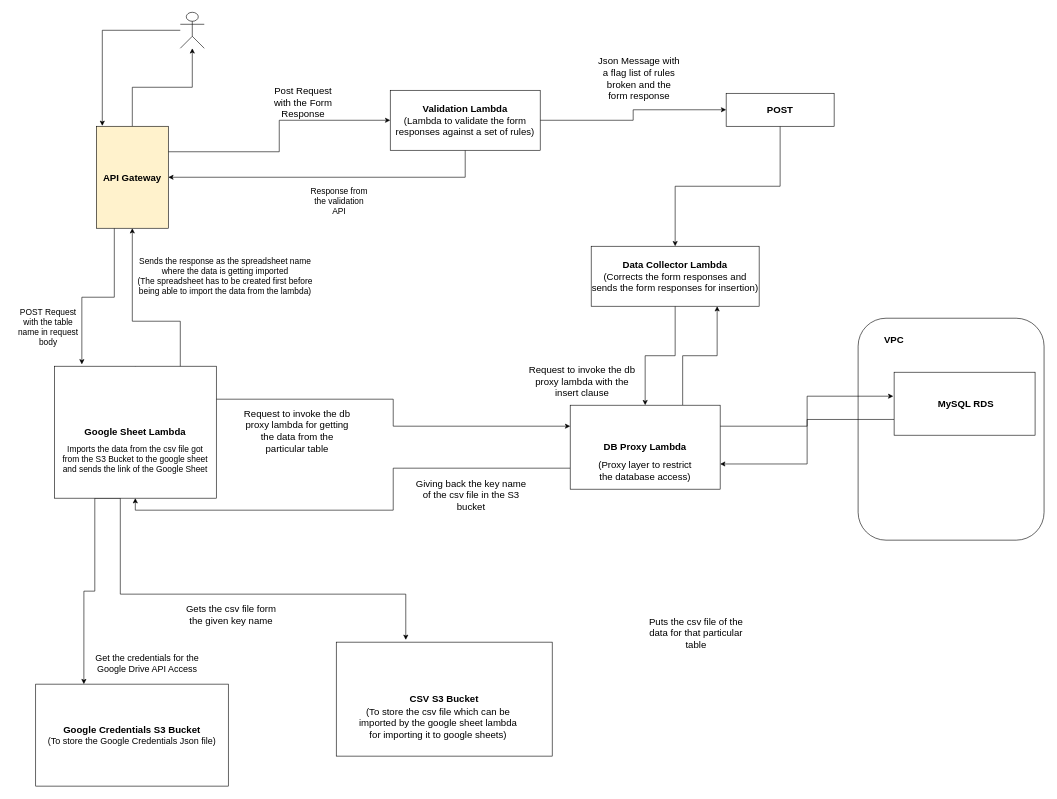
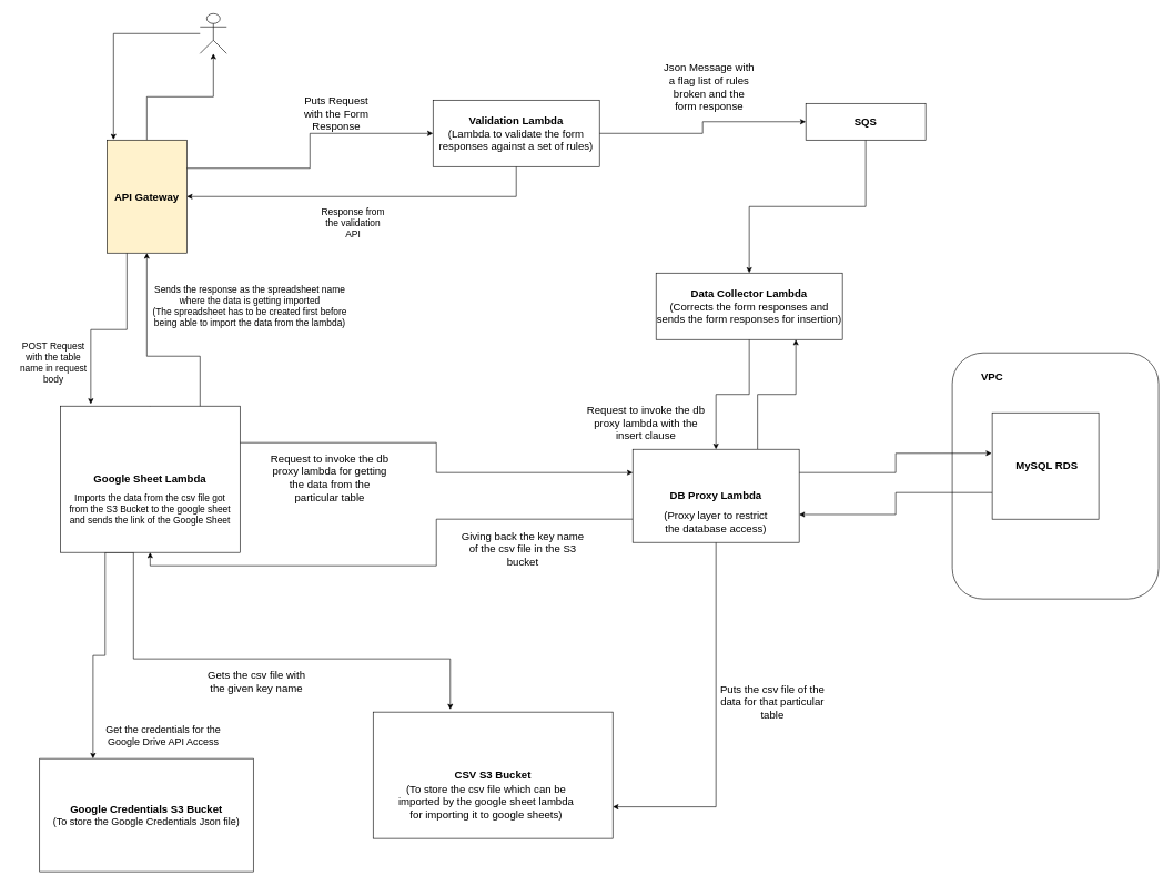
  <mxCell id="0" />
  <mxCell id="1" parent="0" />
  <mxCell id="2" style="edgeStyle=orthogonalEdgeStyle;rounded=0;orthogonalLoop=1;jettySize=auto;html=1;exitX=1;exitY=0.25;exitDx=0;exitDy=0;entryX=0;entryY=0.5;entryDx=0;entryDy=0;fontSize=16;" parent="1" source="5" target="8" edge="1"><mxGeometry relative="1" as="geometry" /></mxCell>
  <mxCell id="3" style="edgeStyle=orthogonalEdgeStyle;rounded=0;orthogonalLoop=1;jettySize=auto;html=1;exitX=0.25;exitY=1;exitDx=0;exitDy=0;entryX=0.17;entryY=-0.014;entryDx=0;entryDy=0;entryPerimeter=0;fontSize=16;" parent="1" source="5" target="19" edge="1"><mxGeometry relative="1" as="geometry" /></mxCell>
  <mxCell id="4" style="edgeStyle=orthogonalEdgeStyle;rounded=0;orthogonalLoop=1;jettySize=auto;html=1;exitX=0.5;exitY=0;exitDx=0;exitDy=0;fontSize=16;" parent="1" source="5" target="21" edge="1"><mxGeometry relative="1" as="geometry"><mxPoint x="220" y="110" as="targetPoint" /></mxGeometry></mxCell>
  <mxCell id="5" value="&lt;b&gt;&lt;font style=&quot;font-size: 16px&quot;&gt;API Gateway&lt;/font&gt;&lt;/b&gt;" style="rounded=0;whiteSpace=wrap;html=1;fillColor=#fff2cc;" parent="1" vertex="1"><mxGeometry x="160" y="210" width="120" height="170" as="geometry" /></mxCell>
  <mxCell id="6" style="edgeStyle=orthogonalEdgeStyle;rounded=0;orthogonalLoop=1;jettySize=auto;html=1;exitX=0.5;exitY=1;exitDx=0;exitDy=0;fontSize=16;" parent="1" source="8" target="5" edge="1"><mxGeometry relative="1" as="geometry" /></mxCell>
  <mxCell id="7" style="edgeStyle=orthogonalEdgeStyle;rounded=0;orthogonalLoop=1;jettySize=auto;html=1;fontSize=16;" parent="1" source="8" target="10" edge="1"><mxGeometry relative="1" as="geometry" /></mxCell>
  <mxCell id="8" value="&lt;div&gt;&lt;b&gt;Validation Lambda&lt;br&gt;&lt;/b&gt;&lt;/div&gt;&lt;div&gt;(Lambda to validate the form responses against a set of rules)&lt;br&gt;&lt;/div&gt;" style="rounded=0;whiteSpace=wrap;html=1;fontSize=16;" parent="1" vertex="1"><mxGeometry x="650" y="150" width="250" height="100" as="geometry" /></mxCell>
  <mxCell id="9" style="edgeStyle=orthogonalEdgeStyle;rounded=0;orthogonalLoop=1;jettySize=auto;html=1;exitX=0.5;exitY=1;exitDx=0;exitDy=0;entryX=0.5;entryY=0;entryDx=0;entryDy=0;fontSize=16;" parent="1" source="10" target="12" edge="1"><mxGeometry relative="1" as="geometry" /></mxCell>
- <mxCell id="10" value="&lt;b&gt;POST&lt;/b&gt;" style="rounded=0;whiteSpace=wrap;html=1;fontSize=16;" parent="1" vertex="1"><mxGeometry x="1210" y="155" width="180" height="55" as="geometry" /></mxCell>
+ <mxCell id="10" value="&lt;b&gt;SQS&lt;/b&gt;" style="rounded=0;whiteSpace=wrap;html=1;fontSize=16;" parent="1" vertex="1"><mxGeometry x="1210" y="155" width="180" height="55" as="geometry" /></mxCell>
  <mxCell id="11" style="edgeStyle=orthogonalEdgeStyle;rounded=0;orthogonalLoop=1;jettySize=auto;html=1;exitX=0.5;exitY=1;exitDx=0;exitDy=0;entryX=0.5;entryY=0;entryDx=0;entryDy=0;fontSize=16;" parent="1" source="12" target="26" edge="1"><mxGeometry relative="1" as="geometry" /></mxCell>
  <mxCell id="12" value="&lt;div&gt;&lt;b&gt;Data Collector Lambda&lt;/b&gt;&lt;/div&gt;&lt;div&gt;(Corrects the form responses and &lt;br&gt;&lt;/div&gt;sends the form responses for insertion)" style="rounded=0;whiteSpace=wrap;html=1;fontSize=16;" parent="1" vertex="1"><mxGeometry x="985" y="410" width="280" height="100" as="geometry" /></mxCell>
  <mxCell id="13" style="edgeStyle=orthogonalEdgeStyle;rounded=0;orthogonalLoop=1;jettySize=auto;html=1;exitX=0;exitY=0.75;exitDx=0;exitDy=0;entryX=1;entryY=0.7;entryDx=0;entryDy=0;entryPerimeter=0;fontSize=16;" parent="1" source="14" target="26" edge="1"><mxGeometry relative="1" as="geometry" /></mxCell>
- <mxCell id="14" value="&amp;nbsp;&lt;b&gt;MySQL RDS&lt;/b&gt;" style="rounded=0;whiteSpace=wrap;html=1;fontSize=16;" parent="1" vertex="1"><mxGeometry x="1490" y="620" width="235" height="105" as="geometry" /></mxCell>
+ <mxCell id="14" value="&amp;nbsp;&lt;b&gt;MySQL RDS&lt;/b&gt;" style="rounded=0;whiteSpace=wrap;html=1;fontSize=16;" parent="1" vertex="1"><mxGeometry x="1490" y="620" width="160" height="160" as="geometry" /></mxCell>
  <mxCell id="15" style="edgeStyle=orthogonalEdgeStyle;rounded=0;orthogonalLoop=1;jettySize=auto;html=1;exitX=0.5;exitY=0;exitDx=0;exitDy=0;entryX=0.5;entryY=1;entryDx=0;entryDy=0;fontSize=16;" parent="1" source="19" target="5" edge="1"><mxGeometry relative="1" as="geometry"><Array as="points"><mxPoint x="300" y="690" /><mxPoint x="300" y="535" /><mxPoint x="220" y="535" /></Array></mxGeometry></mxCell>
  <mxCell id="16" style="edgeStyle=orthogonalEdgeStyle;rounded=0;orthogonalLoop=1;jettySize=auto;html=1;exitX=1;exitY=0.25;exitDx=0;exitDy=0;entryX=0;entryY=0.25;entryDx=0;entryDy=0;fontSize=16;" parent="1" source="19" target="26" edge="1"><mxGeometry relative="1" as="geometry" /></mxCell>
  <mxCell id="17" style="edgeStyle=orthogonalEdgeStyle;rounded=0;orthogonalLoop=1;jettySize=auto;html=1;exitX=0.25;exitY=1;exitDx=0;exitDy=0;entryX=0.322;entryY=-0.02;entryDx=0;entryDy=0;entryPerimeter=0;fontSize=16;" parent="1" source="19" target="27" edge="1"><mxGeometry relative="1" as="geometry"><Array as="points"><mxPoint x="200" y="830" /><mxPoint x="200" y="990" /><mxPoint x="676" y="990" /></Array></mxGeometry></mxCell>
  <mxCell id="18" style="edgeStyle=orthogonalEdgeStyle;rounded=0;orthogonalLoop=1;jettySize=auto;html=1;exitX=0.25;exitY=1;exitDx=0;exitDy=0;entryX=0.25;entryY=0;entryDx=0;entryDy=0;" parent="1" source="19" target="43" edge="1"><mxGeometry relative="1" as="geometry" /></mxCell>
  <mxCell id="19" value="&lt;b&gt;Google Sheet Lambda&lt;/b&gt;" style="rounded=0;whiteSpace=wrap;html=1;fontSize=16;" parent="1" vertex="1"><mxGeometry x="90" y="610" width="270" height="220" as="geometry" /></mxCell>
  <mxCell id="20" style="edgeStyle=orthogonalEdgeStyle;rounded=0;orthogonalLoop=1;jettySize=auto;html=1;entryX=0.083;entryY=-0.004;entryDx=0;entryDy=0;entryPerimeter=0;fontSize=16;" parent="1" source="21" target="5" edge="1"><mxGeometry relative="1" as="geometry" /></mxCell>
  <mxCell id="21" value="" style="shape=umlActor;verticalLabelPosition=bottom;verticalAlign=top;html=1;outlineConnect=0;fontSize=16;" parent="1" vertex="1"><mxGeometry x="300" y="20" width="40" height="60" as="geometry" /></mxCell>
  <mxCell id="22" style="edgeStyle=orthogonalEdgeStyle;rounded=0;orthogonalLoop=1;jettySize=auto;html=1;exitX=0.75;exitY=0;exitDx=0;exitDy=0;entryX=0.75;entryY=1;entryDx=0;entryDy=0;fontSize=16;" parent="1" source="26" target="12" edge="1"><mxGeometry relative="1" as="geometry" /></mxCell>
  <mxCell id="23" style="edgeStyle=orthogonalEdgeStyle;rounded=0;orthogonalLoop=1;jettySize=auto;html=1;exitX=1;exitY=0.25;exitDx=0;exitDy=0;entryX=-0.006;entryY=0.381;entryDx=0;entryDy=0;entryPerimeter=0;fontSize=16;" parent="1" source="26" target="14" edge="1"><mxGeometry relative="1" as="geometry" /></mxCell>
+ <mxCell id="24" style="edgeStyle=orthogonalEdgeStyle;rounded=0;orthogonalLoop=1;jettySize=auto;html=1;exitX=0.5;exitY=1;exitDx=0;exitDy=0;entryX=1;entryY=0.75;entryDx=0;entryDy=0;fontSize=16;" parent="1" source="26" target="27" edge="1"><mxGeometry relative="1" as="geometry" /></mxCell>
  <mxCell id="25" style="edgeStyle=orthogonalEdgeStyle;rounded=0;orthogonalLoop=1;jettySize=auto;html=1;exitX=0;exitY=0.75;exitDx=0;exitDy=0;fontSize=16;entryX=0.5;entryY=1;entryDx=0;entryDy=0;" parent="1" source="26" target="19" edge="1"><mxGeometry relative="1" as="geometry"><mxPoint x="670" y="850" as="targetPoint" /></mxGeometry></mxCell>
  <mxCell id="26" value="&lt;font style=&quot;font-size: 16px;&quot;&gt;&lt;b&gt;DB Proxy Lambda&lt;/b&gt;&lt;/font&gt;" style="rounded=0;whiteSpace=wrap;html=1;" parent="1" vertex="1"><mxGeometry x="950" y="675" width="250" height="140" as="geometry" /></mxCell>
  <mxCell id="27" value="&lt;div&gt;&lt;b&gt;CSV S3 Bucket&lt;/b&gt;&lt;/div&gt;" style="rounded=0;whiteSpace=wrap;html=1;fontSize=16;" parent="1" vertex="1"><mxGeometry x="560" y="1070" width="360" height="190" as="geometry" /></mxCell>
  <mxCell id="28" value="" style="rounded=1;whiteSpace=wrap;html=1;glass=0;fillColor=none;" parent="1" vertex="1"><mxGeometry x="1430" y="530" width="310" height="370" as="geometry" /></mxCell>
  <mxCell id="29" value="&lt;font size=&quot;1&quot;&gt;&lt;b style=&quot;font-size: 16px;&quot;&gt;VPC&lt;/b&gt;&lt;/font&gt;" style="text;html=1;strokeColor=none;fillColor=none;align=center;verticalAlign=middle;whiteSpace=wrap;rounded=0;glass=0;" parent="1" vertex="1"><mxGeometry x="1460" y="550" width="60" height="30" as="geometry" /></mxCell>
- <mxCell id="30" value="Post Request with the Form Response" style="text;html=1;strokeColor=none;fillColor=none;align=center;verticalAlign=middle;whiteSpace=wrap;rounded=0;glass=0;fontSize=16;" parent="1" vertex="1"><mxGeometry x="440" y="155" width="130" height="30" as="geometry" /></mxCell>
+ <mxCell id="30" value="Puts Request with the Form Response" style="text;html=1;strokeColor=none;fillColor=none;align=center;verticalAlign=middle;whiteSpace=wrap;rounded=0;glass=0;fontSize=16;" parent="1" vertex="1"><mxGeometry x="440" y="155" width="130" height="30" as="geometry" /></mxCell>
  <mxCell id="31" value="Json Message with a flag list of rules broken and the form response" style="text;html=1;strokeColor=none;fillColor=none;align=center;verticalAlign=middle;whiteSpace=wrap;rounded=0;glass=0;fontSize=16;" parent="1" vertex="1"><mxGeometry x="995" y="70" width="140" height="120" as="geometry" /></mxCell>
  <mxCell id="32" value="Request to invoke the db proxy lambda with the insert clause" style="text;html=1;strokeColor=none;fillColor=none;align=center;verticalAlign=middle;whiteSpace=wrap;rounded=0;glass=0;fontSize=16;" parent="1" vertex="1"><mxGeometry x="880" y="595" width="180" height="80" as="geometry" /></mxCell>
  <mxCell id="33" value="(Proxy layer to restrict the database access)" style="text;html=1;strokeColor=none;fillColor=none;align=center;verticalAlign=middle;whiteSpace=wrap;rounded=0;glass=0;fontSize=16;" parent="1" vertex="1"><mxGeometry x="995" y="770" width="160" height="30" as="geometry" /></mxCell>
  <mxCell id="34" value="(To store the csv file which can be imported by the google sheet lambda for importing it to google sheets)" style="text;html=1;strokeColor=none;fillColor=none;align=center;verticalAlign=middle;whiteSpace=wrap;rounded=0;glass=0;fontSize=16;" parent="1" vertex="1"><mxGeometry x="590" y="1190" width="280" height="30" as="geometry" /></mxCell>
  <mxCell id="35" value="Request to invoke the db proxy lambda for getting the data from the particular table" style="text;html=1;strokeColor=none;fillColor=none;align=center;verticalAlign=middle;whiteSpace=wrap;rounded=0;glass=0;fontSize=16;" parent="1" vertex="1"><mxGeometry x="405" y="675" width="180" height="85" as="geometry" /></mxCell>
  <mxCell id="36" value="Giving back the key name of the csv file in the S3 bucket" style="text;html=1;strokeColor=none;fillColor=none;align=center;verticalAlign=middle;whiteSpace=wrap;rounded=0;glass=0;fontSize=16;" parent="1" vertex="1"><mxGeometry x="690" y="810" width="190" height="30" as="geometry" /></mxCell>
  <mxCell id="37" value="Puts the csv file of the data for that particular table " style="text;html=1;strokeColor=none;fillColor=none;align=center;verticalAlign=middle;whiteSpace=wrap;rounded=0;glass=0;fontSize=16;" parent="1" vertex="1"><mxGeometry x="1080" y="1040" width="160" height="30" as="geometry" /></mxCell>
- <mxCell id="38" value="Gets the csv file form the given key name" style="text;html=1;strokeColor=none;fillColor=none;align=center;verticalAlign=middle;whiteSpace=wrap;rounded=0;glass=0;fontSize=16;" parent="1" vertex="1"><mxGeometry x="305" y="1010" width="160" height="30" as="geometry" /></mxCell>
+ <mxCell id="38" value="Gets the csv file with the given key name" style="text;html=1;strokeColor=none;fillColor=none;align=center;verticalAlign=middle;whiteSpace=wrap;rounded=0;glass=0;fontSize=16;" parent="1" vertex="1"><mxGeometry x="305" y="1010" width="160" height="30" as="geometry" /></mxCell>
  <mxCell id="39" value="Imports the data from the csv file got from the S3 Bucket to the google sheet and sends the link of the Google Sheet" style="text;html=1;strokeColor=none;fillColor=none;align=center;verticalAlign=middle;whiteSpace=wrap;rounded=0;glass=0;fontSize=14;" parent="1" vertex="1"><mxGeometry x="95" y="750" width="260" height="30" as="geometry" /></mxCell>
  <mxCell id="40" value="POST Request with the table name in request body" style="text;html=1;strokeColor=none;fillColor=none;align=center;verticalAlign=middle;whiteSpace=wrap;rounded=0;glass=0;fontSize=14;" parent="1" vertex="1"><mxGeometry x="20" y="530" width="120" height="30" as="geometry" /></mxCell>
  <mxCell id="41" value="&lt;div&gt;Sends the response as the spreadsheet name where the data is getting imported &lt;br&gt;&lt;/div&gt;&lt;div&gt;(The spreadsheet has to be created first before being able to import the data from the lambda) &lt;/div&gt;" style="text;html=1;strokeColor=none;fillColor=none;align=center;verticalAlign=middle;whiteSpace=wrap;rounded=0;glass=0;fontSize=14;" parent="1" vertex="1"><mxGeometry x="220" y="435" width="310" height="50" as="geometry" /></mxCell>
- <mxCell id="42" value="Response from the validation API" style="text;html=1;strokeColor=none;fillColor=none;align=center;verticalAlign=middle;whiteSpace=wrap;rounded=0;glass=0;fontSize=14;" parent="1" vertex="1"><mxGeometry x="515" y="320" width="100" height="30" as="geometry" /></mxCell>
+ <mxCell id="42" value="Response from the validation API" style="text;html=1;strokeColor=none;fillColor=none;align=center;verticalAlign=middle;whiteSpace=wrap;rounded=0;glass=0;fontSize=14;" parent="1" vertex="1"><mxGeometry x="480" y="320" width="100" height="30" as="geometry" /></mxCell>
  <mxCell id="43" value="&lt;div&gt;&lt;font size=&quot;1&quot;&gt;&lt;b style=&quot;font-size: 16px;&quot;&gt;Google Credentials S3 Bucket&lt;/b&gt;&lt;br&gt;&lt;/font&gt;&lt;/div&gt;&lt;div&gt;&lt;font style=&quot;font-size: 11px;&quot;&gt;&lt;font style=&quot;font-size: 15px;&quot;&gt;(To store the Google Credentials Json file)&lt;/font&gt;&lt;br&gt;&lt;/font&gt;&lt;/div&gt;" style="rounded=0;whiteSpace=wrap;html=1;" parent="1" vertex="1"><mxGeometry x="59" y="1140" width="321" height="170" as="geometry" /></mxCell>
  <mxCell id="44" value="&lt;font style=&quot;font-size: 15px;&quot;&gt;Get the credentials for the Google Drive API Access&lt;/font&gt;" style="text;html=1;strokeColor=none;fillColor=none;align=center;verticalAlign=middle;whiteSpace=wrap;rounded=0;" vertex="1" parent="1"><mxGeometry x="140" y="1090" width="210" height="30" as="geometry" /></mxCell>
